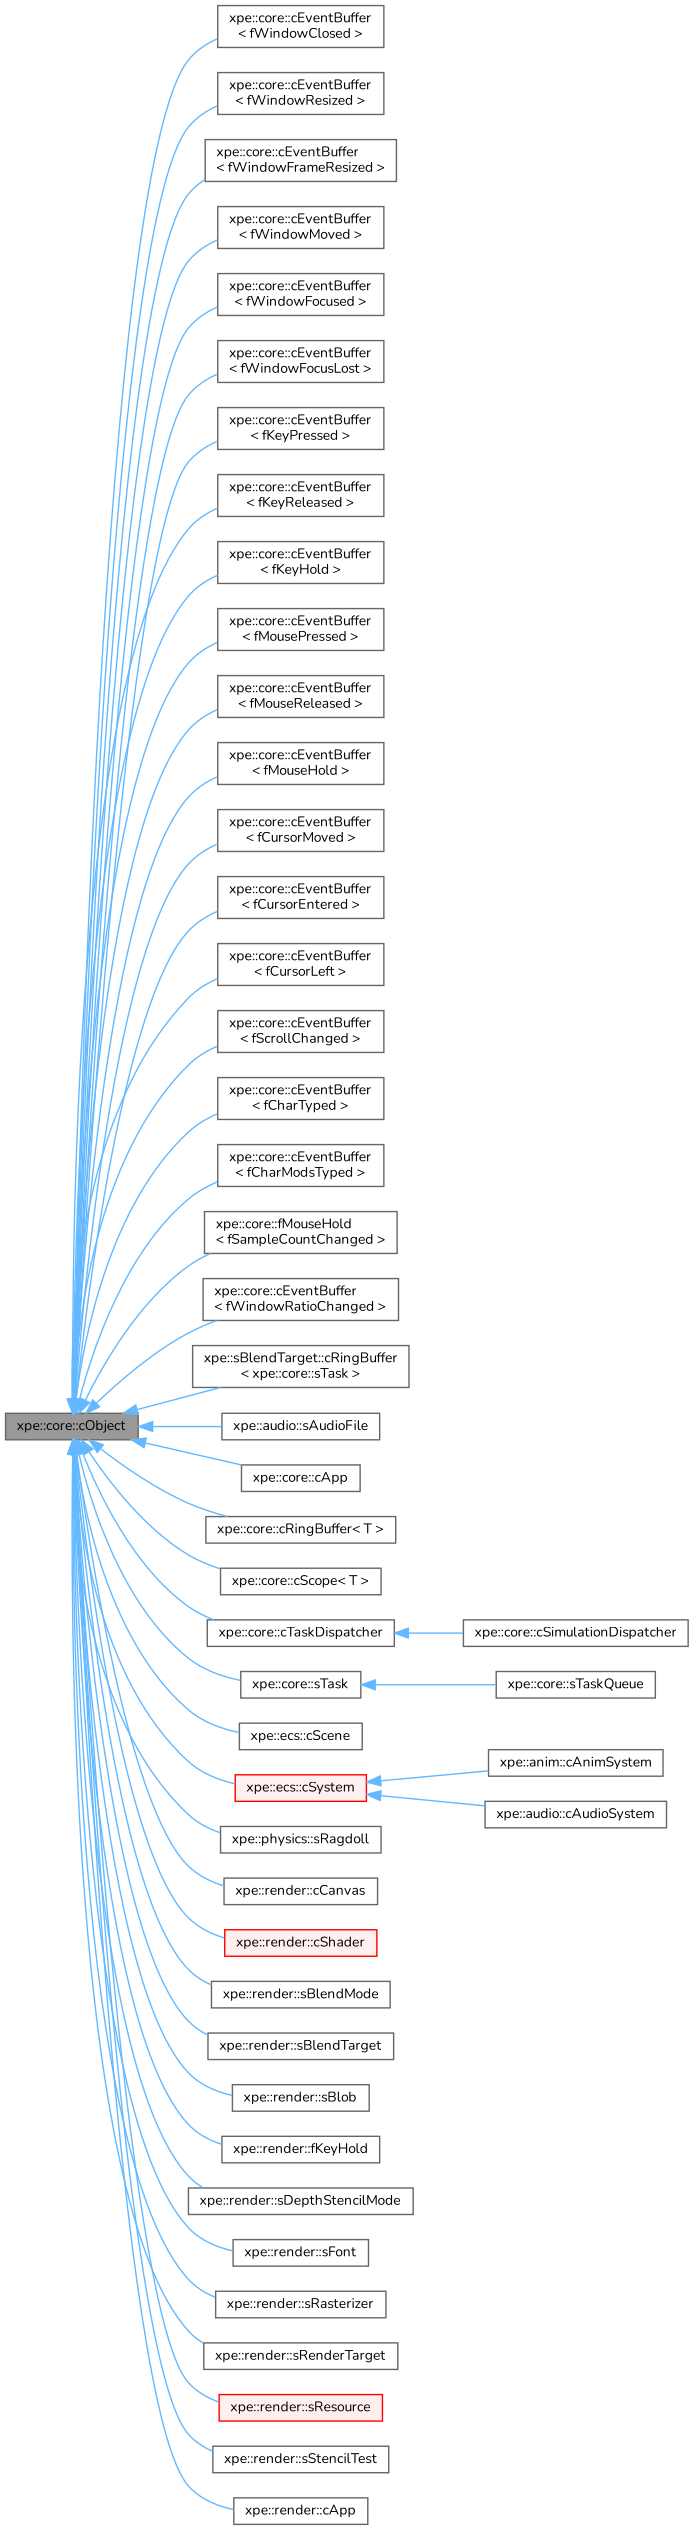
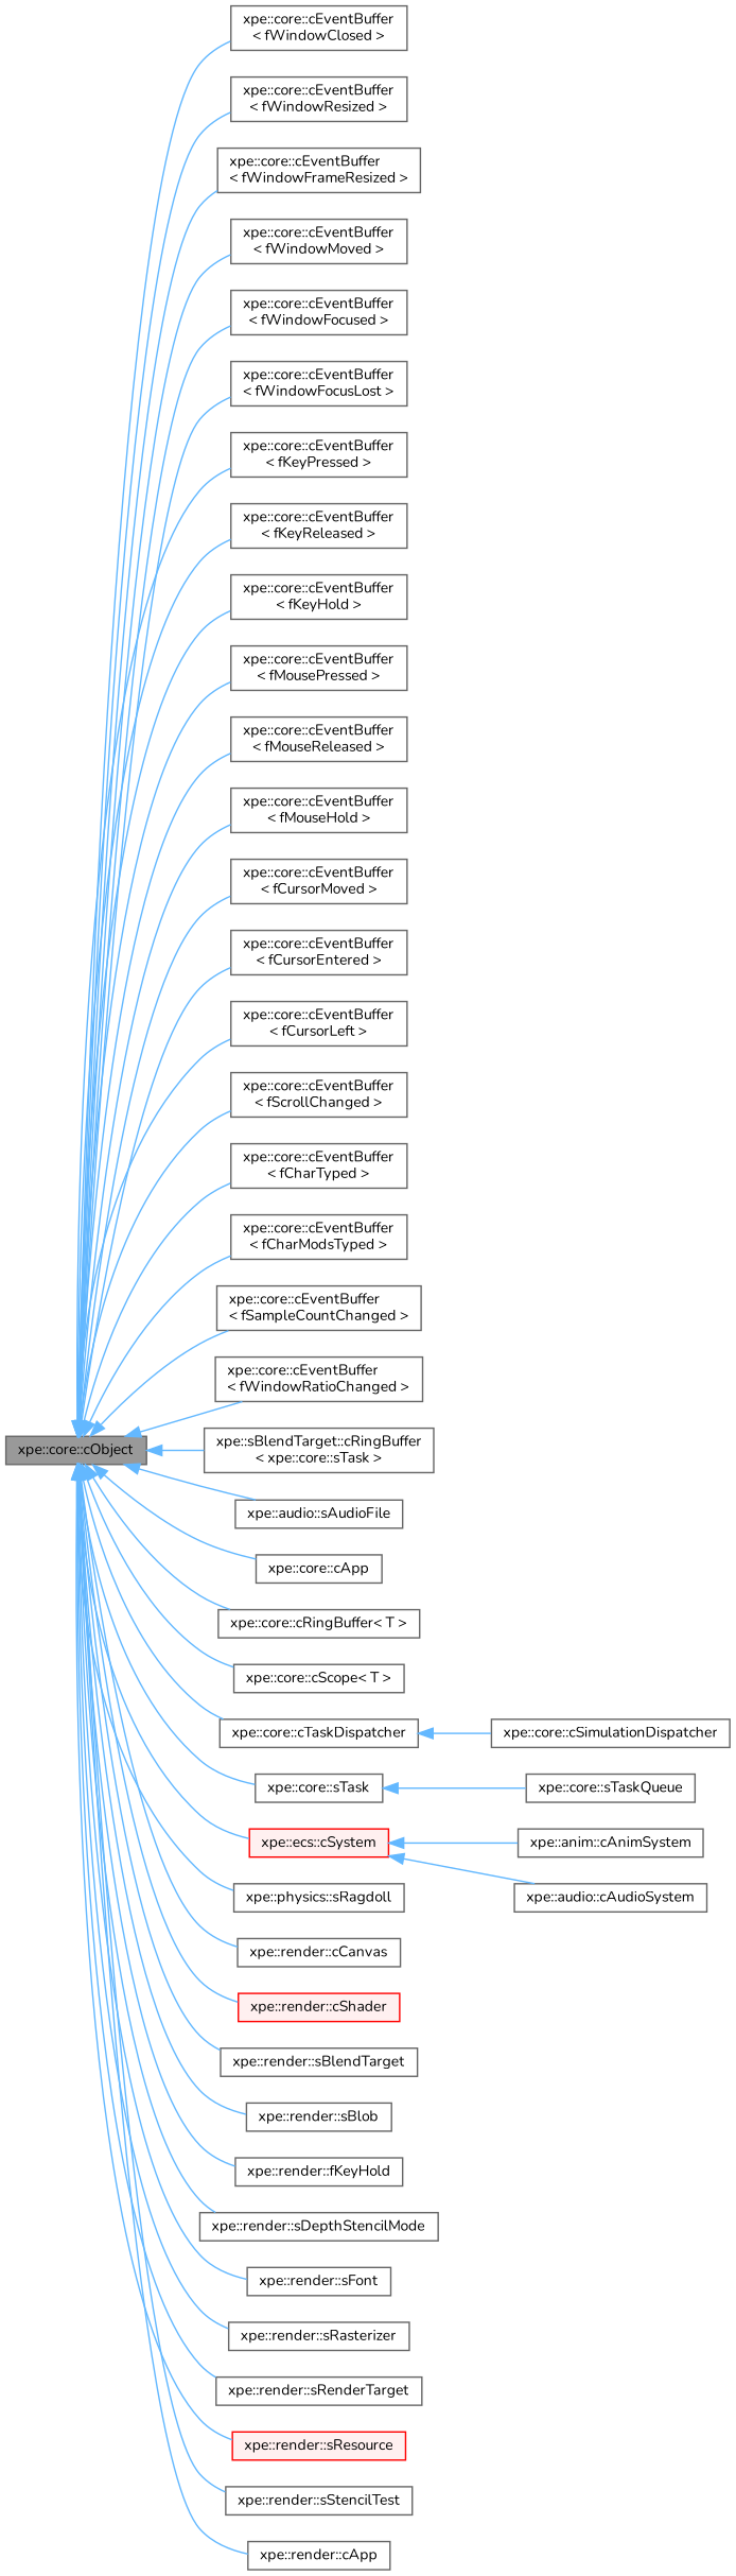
  digraph {
    fontname=Nunito
    rankdir=LR
    node [color=gray40 fillcolor=white fontname=Nunito fontsize=10 shape=box style=filled]
    edge [color=steelblue1 dir=back fontname=Nunito fontsize=10 labelfontname=Helvetica labelfontsize=10 style=solid]
    n1 [fillcolor=grey60 fontcolor=black height=0.2 label="xpe::core::cObject" width=0.4]
    n2 [height=0.2 label="xpe::core::cEventBuffer\l\< fWindowClosed \>" width=0.4]
    n3 [height=0.2 label="xpe::core::cEventBuffer\l\< fWindowResized \>" width=0.4]
    n4 [height=0.2 label="xpe::core::cEventBuffer\l\< fWindowFrameResized \>" width=0.4]
    n5 [height=0.2 label="xpe::core::cEventBuffer\l\< fWindowMoved \>" width=0.4]
    n6 [height=0.2 label="xpe::core::cEventBuffer\l\< fWindowFocused \>" width=0.4]
    n7 [height=0.2 label="xpe::core::cEventBuffer\l\< fWindowFocusLost \>" width=0.4]
    n8 [height=0.2 label="xpe::core::cEventBuffer\l\< fKeyPressed \>" width=0.4]
    n9 [height=0.2 label="xpe::core::cEventBuffer\l\< fKeyReleased \>" width=0.4]
    n10 [height=0.2 label="xpe::core::cEventBuffer\l\< fKeyHold \>" width=0.4]
    n11 [height=0.2 label="xpe::core::cEventBuffer\l\< fMousePressed \>" width=0.4]
    n12 [height=0.2 label="xpe::core::cEventBuffer\l\< fMouseReleased \>" width=0.4]
    n13 [height=0.2 label="xpe::core::cEventBuffer\l\< fMouseHold \>" width=0.4]
    n14 [height=0.2 label="xpe::core::cEventBuffer\l\< fCursorMoved \>" width=0.4]
    n15 [height=0.2 label="xpe::core::cEventBuffer\l\< fCursorEntered \>" width=0.4]
    n16 [height=0.2 label="xpe::core::cEventBuffer\l\< fCursorLeft \>" width=0.4]
    n17 [height=0.2 label="xpe::core::cEventBuffer\l\< fScrollChanged \>" width=0.4]
    n18 [height=0.2 label="xpe::core::cEventBuffer\l\< fCharTyped \>" width=0.4]
    n19 [height=0.2 label="xpe::core::cEventBuffer\l\< fCharModsTyped \>" width=0.4]
-   n20 [height=0.2 label="xpe::core::fMouseHold\l\< fSampleCountChanged \>" width=0.4]
+   n20 [height=0.2 label="xpe::core::cEventBuffer\l\< fSampleCountChanged \>" width=0.4]
    n21 [height=0.2 label="xpe::core::cEventBuffer\l\< fWindowRatioChanged \>" width=0.4]
    n22 [height=0.2 label="xpe::sBlendTarget::cRingBuffer\l\< xpe::core::sTask \>" width=0.4]
    n23 [height=0.2 label="xpe::audio::sAudioFile" width=0.4]
    n24 [height=0.2 label="xpe::core::cApp" width=0.4]
    n25 [height=0.2 label="xpe::core::cRingBuffer\< T \>" width=0.4]
    n26 [height=0.2 label="xpe::core::cScope\< T \>" width=0.4]
    n27 [height=0.2 label="xpe::core::cTaskDispatcher" width=0.4]
    n28 [height=0.2 label="xpe::core::sTask" width=0.4]
-   n29 [height=0.2 label="xpe::ecs::cScene" width=0.4]
    n30 [color=red fillcolor="#FFF0F0" height=0.2 label="xpe::ecs::cSystem" width=0.4]
    n31 [height=0.2 label="xpe::physics::sRagdoll" width=0.4]
    n32 [height=0.2 label="xpe::render::cCanvas" width=0.4]
    n33 [color=red fillcolor="#FFF0F0" height=0.2 label="xpe::render::cShader" width=0.4]
-   n34 [height=0.2 label="xpe::render::sBlendMode" width=0.4]
    n35 [height=0.2 label="xpe::render::sBlendTarget" width=0.4]
    n36 [height=0.2 label="xpe::render::sBlob" width=0.4]
    n37 [height=0.2 label="xpe::render::fKeyHold" width=0.4]
    n38 [height=0.2 label="xpe::render::sDepthStencilMode" width=0.4]
    n39 [height=0.2 label="xpe::render::sFont" width=0.4]
    n40 [height=0.2 label="xpe::render::sRasterizer" width=0.4]
    n41 [height=0.2 label="xpe::render::sRenderTarget" width=0.4]
    n42 [color=red fillcolor="#FFF0F0" height=0.2 label="xpe::render::sResource" width=0.4]
    n43 [height=0.2 label="xpe::render::sStencilTest" width=0.4]
    n44 [height=0.2 label="xpe::render::cApp" width=0.4]
    n45 [height=0.2 label="xpe::core::cSimulationDispatcher" width=0.4]
    n46 [height=0.2 label="xpe::core::sTaskQueue" width=0.4]
    n47 [height=0.2 label="xpe::anim::cAnimSystem" width=0.4]
    n48 [height=0.2 label="xpe::audio::cAudioSystem" width=0.4]
    n1 -> n2
    n1 -> n3
    n1 -> n4
    n1 -> n5
    n1 -> n6
    n1 -> n7
    n1 -> n8
    n1 -> n9
    n1 -> n10
    n1 -> n11
    n1 -> n12
    n1 -> n13
    n1 -> n14
    n1 -> n15
    n1 -> n16
    n1 -> n17
    n1 -> n18
    n1 -> n19
    n1 -> n20
    n1 -> n21
    n1 -> n22
    n1 -> n23
    n1 -> n24
    n1 -> n25
    n1 -> n26
    n1 -> n27
    n1 -> n28
-   n1 -> n29
    n1 -> n30
    n1 -> n31
    n1 -> n32
    n1 -> n33
-   n1 -> n34
    n1 -> n35
    n1 -> n36
    n1 -> n37
    n1 -> n38
    n1 -> n39
    n1 -> n40
    n1 -> n41
    n1 -> n42
    n1 -> n43
    n1 -> n44
    n27 -> n45
    n28 -> n46
    n30 -> n47
    n30 -> n48
  }
